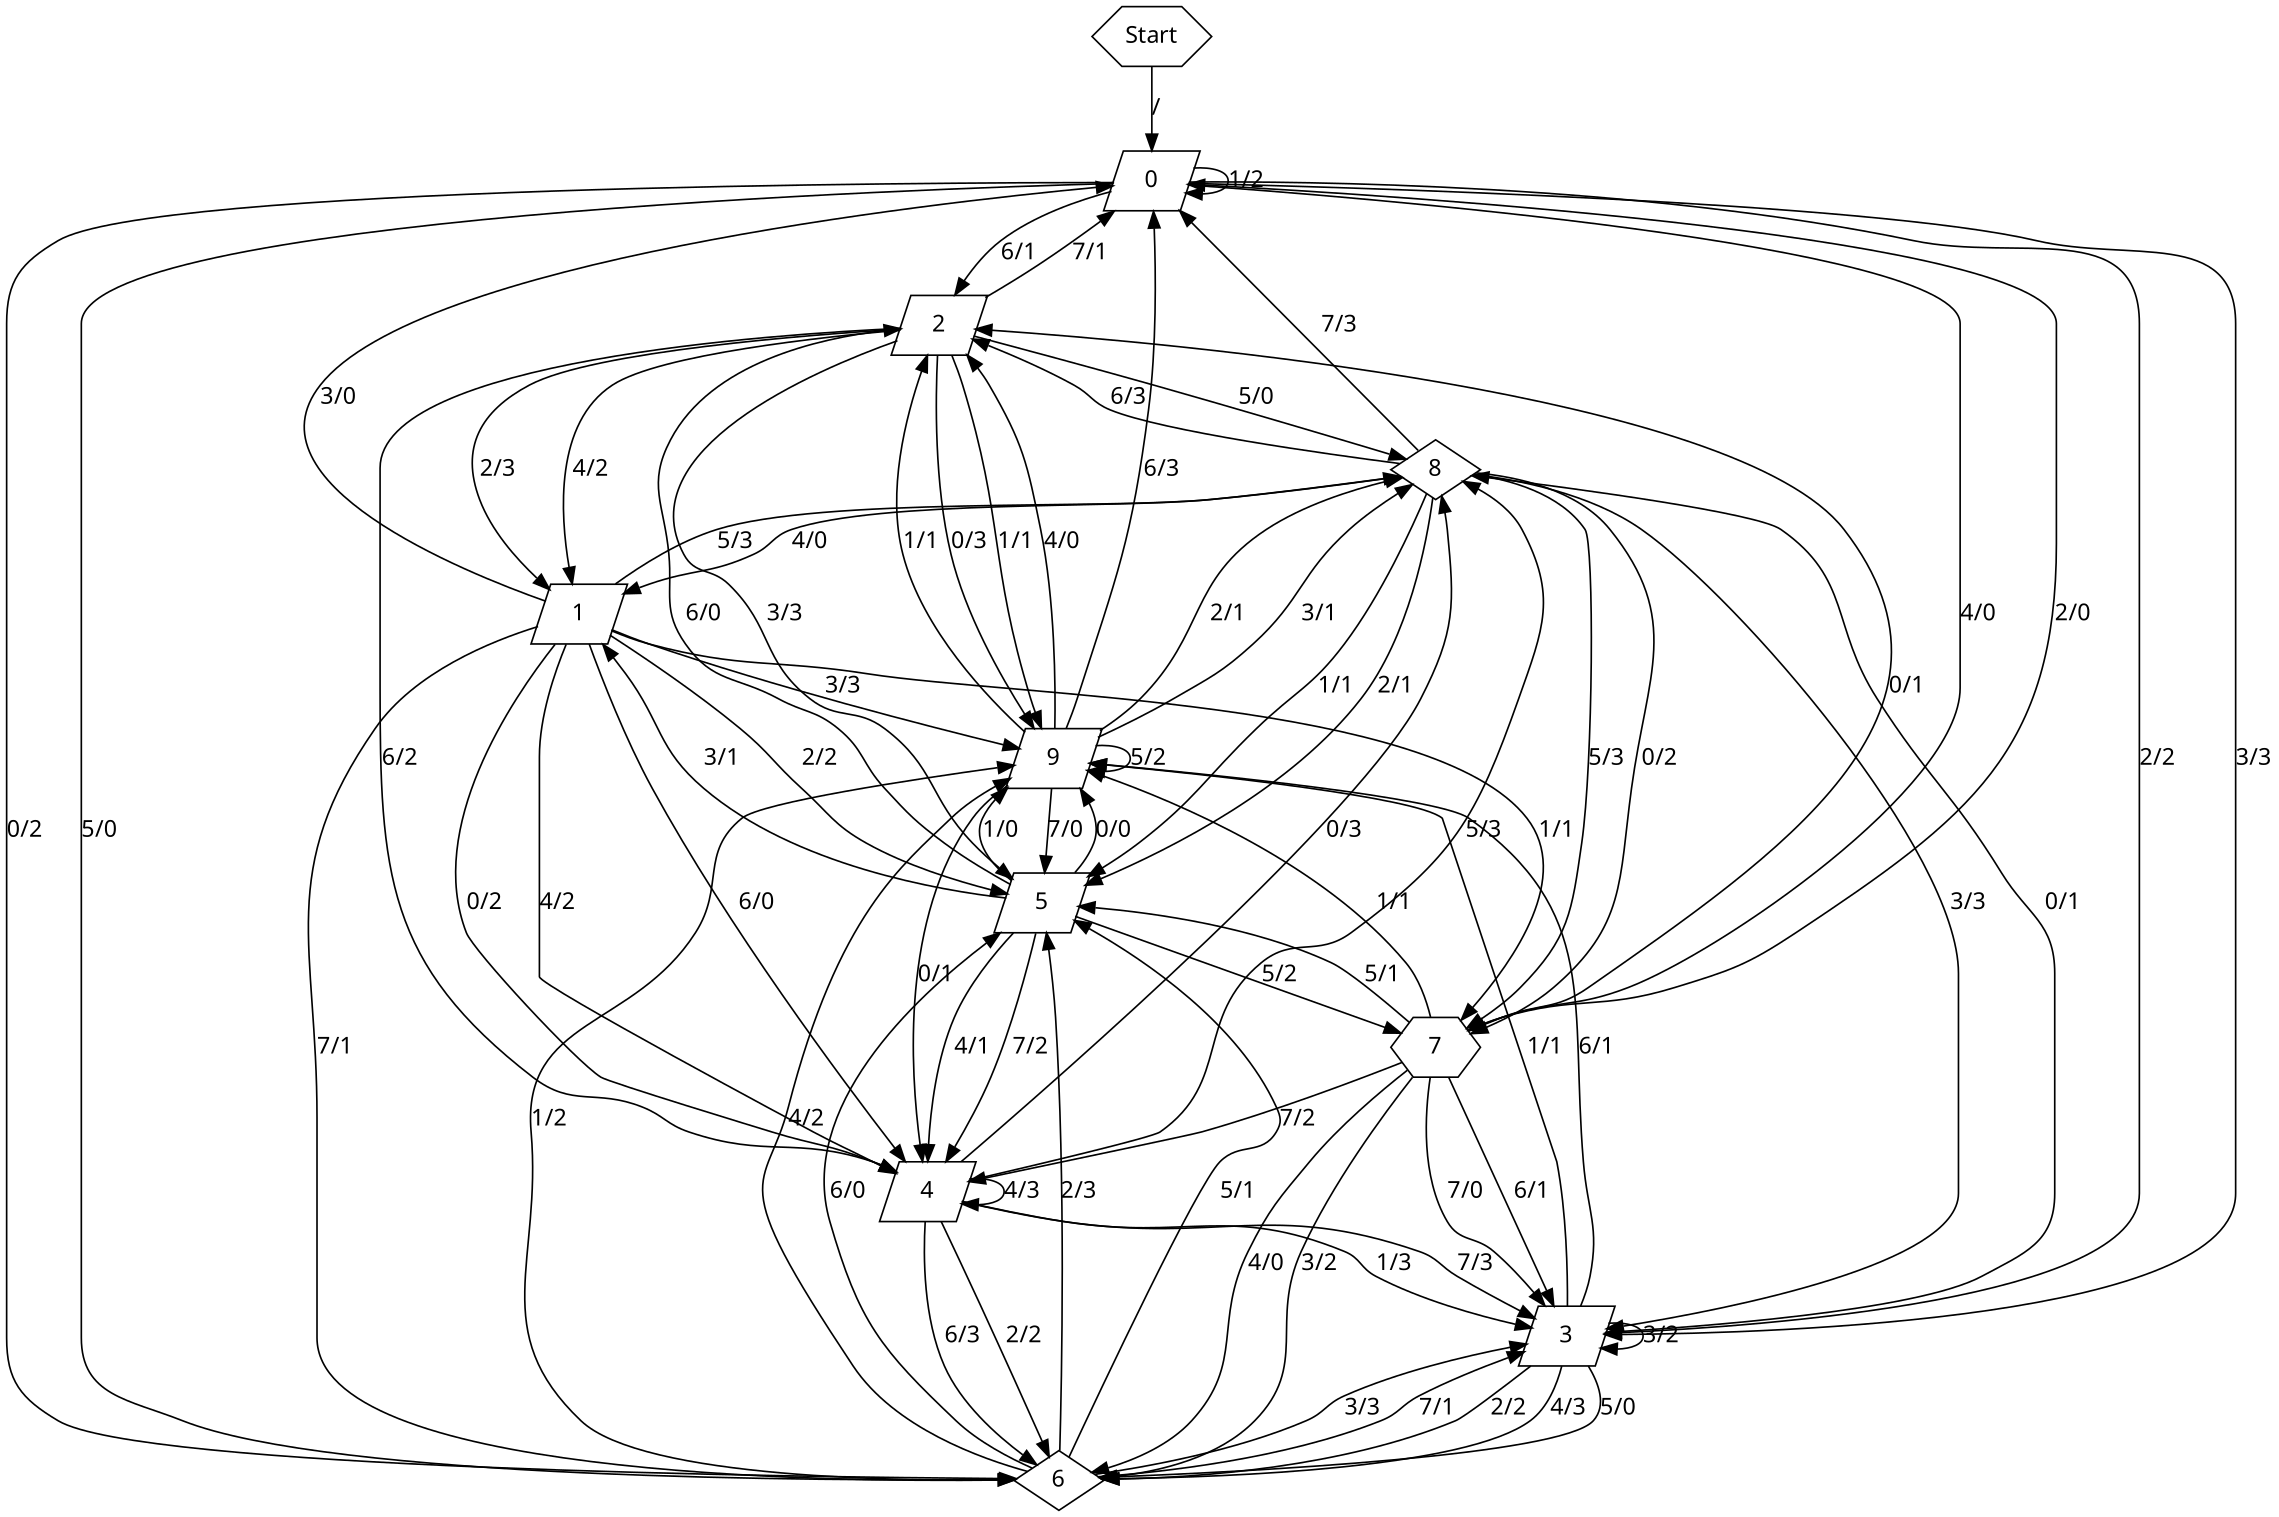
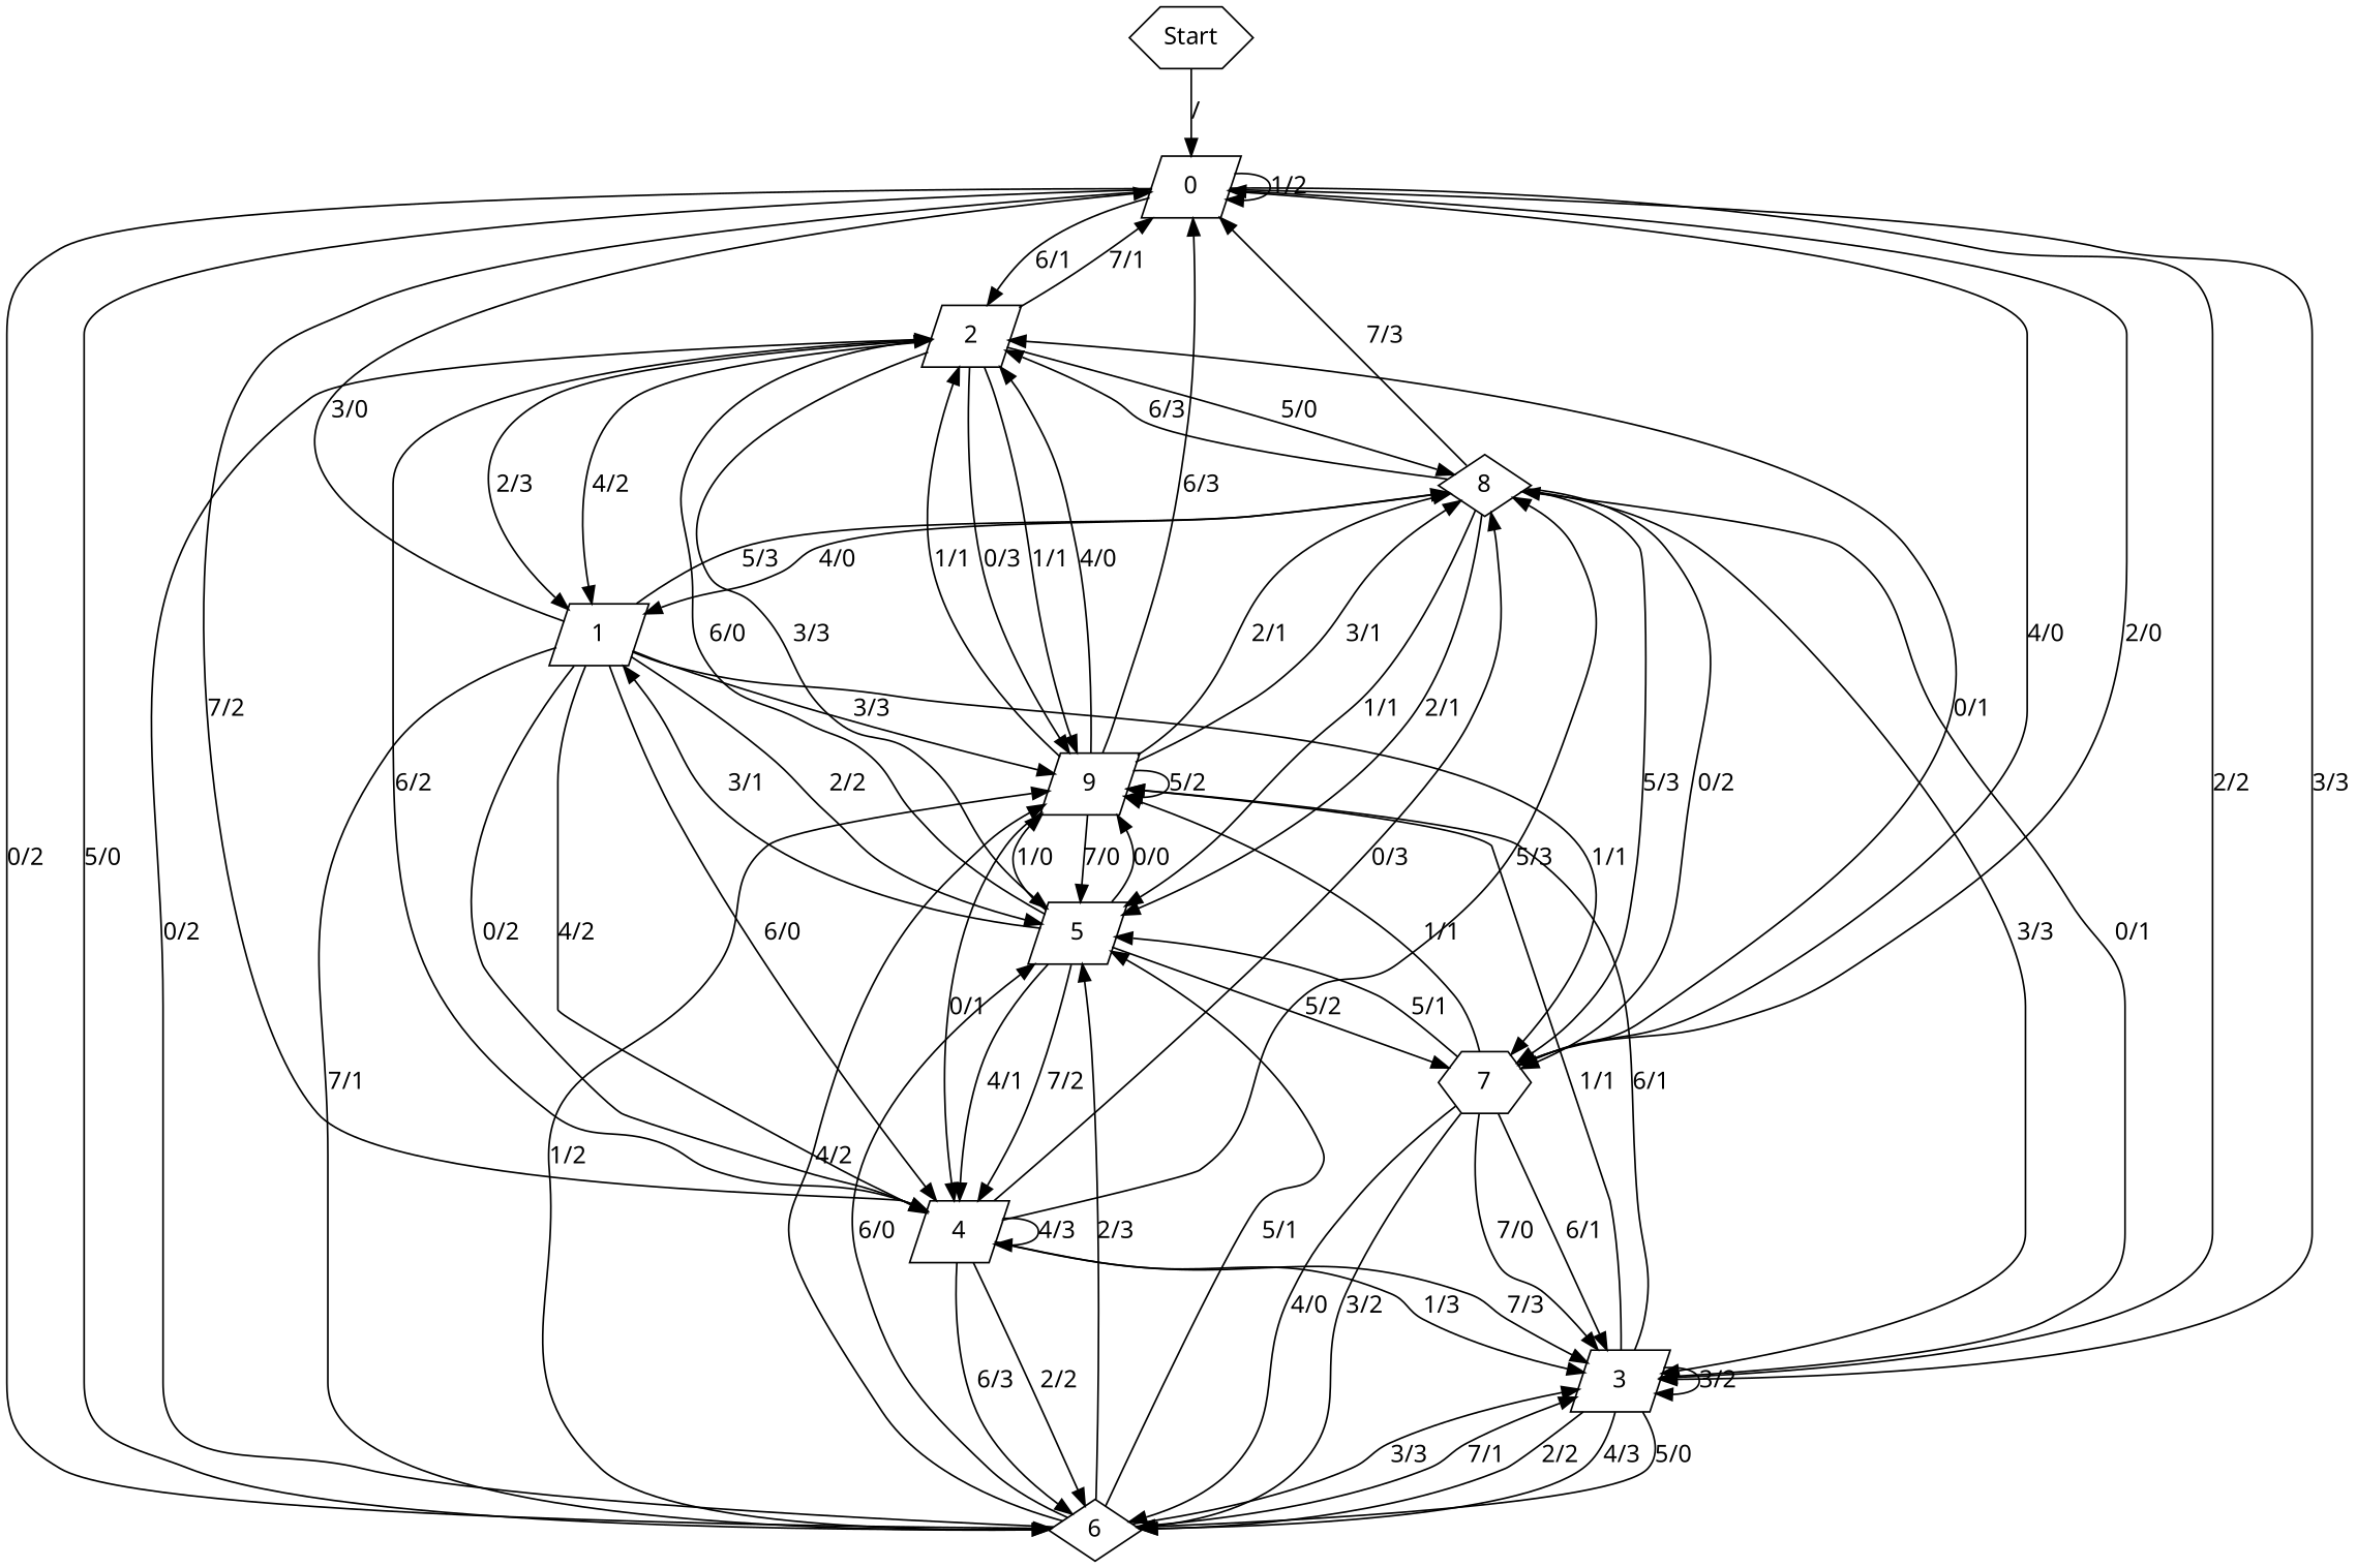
  digraph {
    fontname="Noto Sans"
    node [fontname="Noto Sans" shape=parallelogram]
    edge [fontname="Noto Sans"]
    Start [shape=hexagon]
    0
    2
    4
    6 [shape=diamond]
    3
    7 [shape=hexagon]
    5
    1
    9
    8 [shape=diamond]
    Start -> 0 [label="/"]
    0 -> 0 [label="1/2"]
    0 -> 2 [label="6/1"]
-   7 -> 4 [label="7/2"]
+   0 -> 4 [label="7/2"]
    0 -> 6 [label="0/2"]
    0 -> 6 [label="5/0"]
    0 -> 3 [label="2/2"]
    0 -> 3 [label="3/3"]
    0 -> 7 [label="4/0"]
    2 -> 0 [label="7/1"]
    2 -> 4 [label="6/2"]
    2 -> 5 [label="3/3"]
    2 -> 1 [label="2/3"]
    2 -> 1 [label="4/2"]
    2 -> 9 [label="1/1"]
    2 -> 9 [label="0/3"]
    2 -> 8 [label="5/0"]
    4 -> 4 [label="4/3"]
    4 -> 6 [label="6/3"]
    4 -> 6 [label="2/2"]
    4 -> 3 [label="7/3"]
    4 -> 3 [label="1/3"]
    4 -> 8 [label="5/3"]
    4 -> 8 [label="0/3"]
+   6 -> 2 [label="0/2"]
    6 -> 3 [label="3/3"]
    6 -> 3 [label="7/1"]
    6 -> 5 [label="2/3"]
    6 -> 5 [label="5/1"]
    6 -> 5 [label="6/0"]
    6 -> 9 [label="1/2"]
    6 -> 9 [label="4/2"]
    3 -> 6 [label="2/2"]
    3 -> 6 [label="4/3"]
    3 -> 6 [label="5/0"]
    3 -> 3 [label="3/2"]
    3 -> 9 [label="1/1"]
    3 -> 9 [label="6/1"]
    3 -> 8 [label="0/1"]
    7 -> 0 [label="2/0"]
    7 -> 2 [label="0/1"]
    7 -> 6 [label="3/2"]
    7 -> 6 [label="4/0"]
    7 -> 3 [label="7/0"]
    7 -> 3 [label="6/1"]
    7 -> 5 [label="5/1"]
    7 -> 9 [label="1/1"]
    5 -> 2 [label="6/0"]
    5 -> 4 [label="4/1"]
    5 -> 4 [label="7/2"]
    5 -> 7 [label="5/2"]
    5 -> 1 [label="3/1"]
    5 -> 9 [label="0/0"]
    5 -> 9 [label="1/0"]
    1 -> 0 [label="3/0"]
    1 -> 4 [label="4/2"]
    1 -> 4 [label="6/0"]
    1 -> 4 [label="0/2"]
    1 -> 6 [label="7/1"]
    1 -> 7 [label="1/1"]
    1 -> 5 [label="2/2"]
    1 -> 9 [label="3/3"]
    1 -> 8 [label="5/3"]
    9 -> 0 [label="6/3"]
    9 -> 2 [label="4/0"]
    9 -> 2 [label="1/1"]
    9 -> 4 [label="0/1"]
    9 -> 5 [label="7/0"]
    9 -> 9 [label="5/2"]
    9 -> 8 [label="2/1"]
    9 -> 8 [label="3/1"]
    8 -> 0 [label="7/3"]
    8 -> 2 [label="6/3"]
    8 -> 3 [label="3/3"]
    8 -> 7 [label="5/3"]
    8 -> 7 [label="0/2"]
    8 -> 5 [label="1/1"]
    8 -> 5 [label="2/1"]
    8 -> 1 [label="4/0"]
  }
